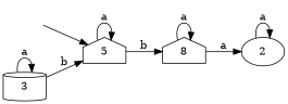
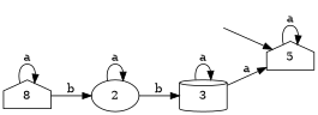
  digraph {
    rankdir=LR
    node [shape=house]
    n1 [label=5]
    n2 [label=8]
    2 [shape=ellipse]
    i0 [style=invis shape=""]
    3 [shape=cylinder]
    n1 -> n1 [label=a]
-   n1 -> n2 [label=b]
    n2 -> n2 [label=a]
-   n2 -> 2 [label=a]
+   n2 -> 2 [label=b]
    2 -> 2 [label=a]
+   2 -> 3 [label=b]
    i0 -> n1
-   3 -> n1 [label=b]
+   3 -> n1 [label=a]
    3 -> 3 [label=a]
  }
